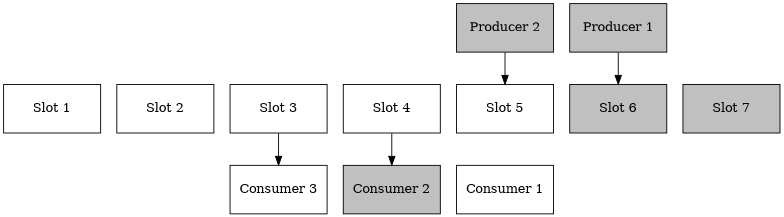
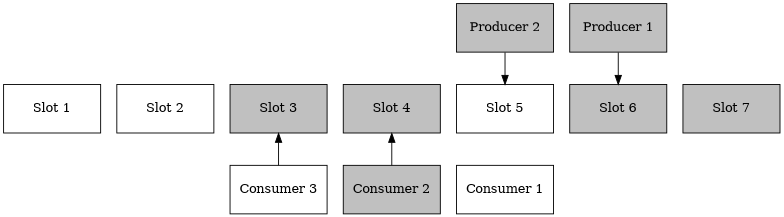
  digraph {
    node [fillcolor=gray fixedsize=true shape=rect style=filled]
    n1 [fillcolor=white height=0.75 label="Slot 1" width=1.5]
    n2 [fillcolor=white height=0.75 label="Slot 2" width=1.5]
-   n3 [fillcolor=white height=0.75 label="Slot 3" width=1.5]
-   n4 [fillcolor=white height=0.75 label="Slot 4" width=1.5]
+   n3 [height=0.75 label="Slot 3" width=1.5]
+   n4 [height=0.75 label="Slot 4" width=1.5]
    n5 [fillcolor=white height=0.75 label="Slot 5" width=1.5]
    n6 [height=0.75 label="Slot 6" width=1.5]
    n7 [height=0.75 label="Slot 7" width=1.5]
    n8 [height=0.75 label="Consumer 2" width=1.5]
    n9 [fillcolor=white height=0.75 label="Consumer 3" width=1.5]
    n10 [fillcolor=white height=0.75 label="Consumer 1" width=1.5]
    n11 [height=0.75 label="Producer 1" width=1.5]
    n12 [height=0.75 label="Producer 2" width=1.5]
    subgraph sub_1 {
      rank=same
      n1
      n2
      n3
      n4
      n5
      n6
      n7
    }
    subgraph sub_2 {
      rank=max
      n8
      n9
      n10
    }
-   n4 -> n8
-   n3 -> n9
+   n8 -> n4
+   n9 -> n3
    n11 -> n6
    n12 -> n5
  }
